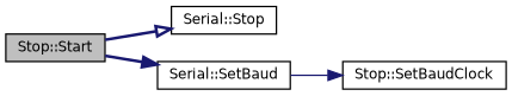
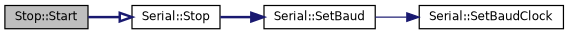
  digraph {
    rankdir=LR
    node [color=black fillcolor=white fontname=Helvetica fontsize=10 shape=record style=filled]
    edge [arrowhead=normal color=midnightblue fontname=Helvetica fontsize=10 labelfontname=Helvetica labelfontsize=10 style=bold]
    n1 [fillcolor=grey75 fontcolor=black height=0.2 label="Stop::Start" width=0.4]
    n2 [height=0.2 label="Serial::Stop" width=0.4]
    n3 [height=0.2 label="Serial::SetBaud" width=0.4]
-   n4 [height=0.2 label="Stop::SetBaudClock" width=0.4]
+   n4 [height=0.2 label="Serial::SetBaudClock" width=0.4]
    n1 -> n2 [arrowhead=onormal]
-   n1 -> n3
+   n2 -> n3
    n3 -> n4 [style=solid]
  }
